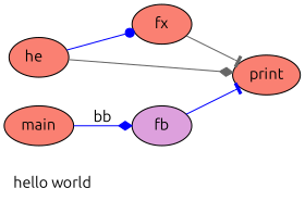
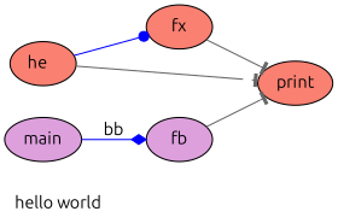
  digraph {
    fontname=Ubuntu
    label="hello world"
    labeljust=l
    rankdir=LR
    node [fillcolor=salmon fontname=Ubuntu labeljust=l style=filled]
    edge [arrowhead=diamond color=gray40 fontname=Ubuntu]
    n1 [label="he\l"]
    fx
    print
-   main
+   main [fillcolor=plum]
    fb [fillcolor=plum]
    n1 -> fx [arrowhead=dot color=blue]
-   n1 -> print
+   n1 -> print [arrowhead=tee]
    fx -> print [arrowhead=tee]
    main -> fb [color=blue label=bb]
-   fb -> print [arrowhead=tee color=blue]
+   fb -> print [arrowhead=tee]
  }
